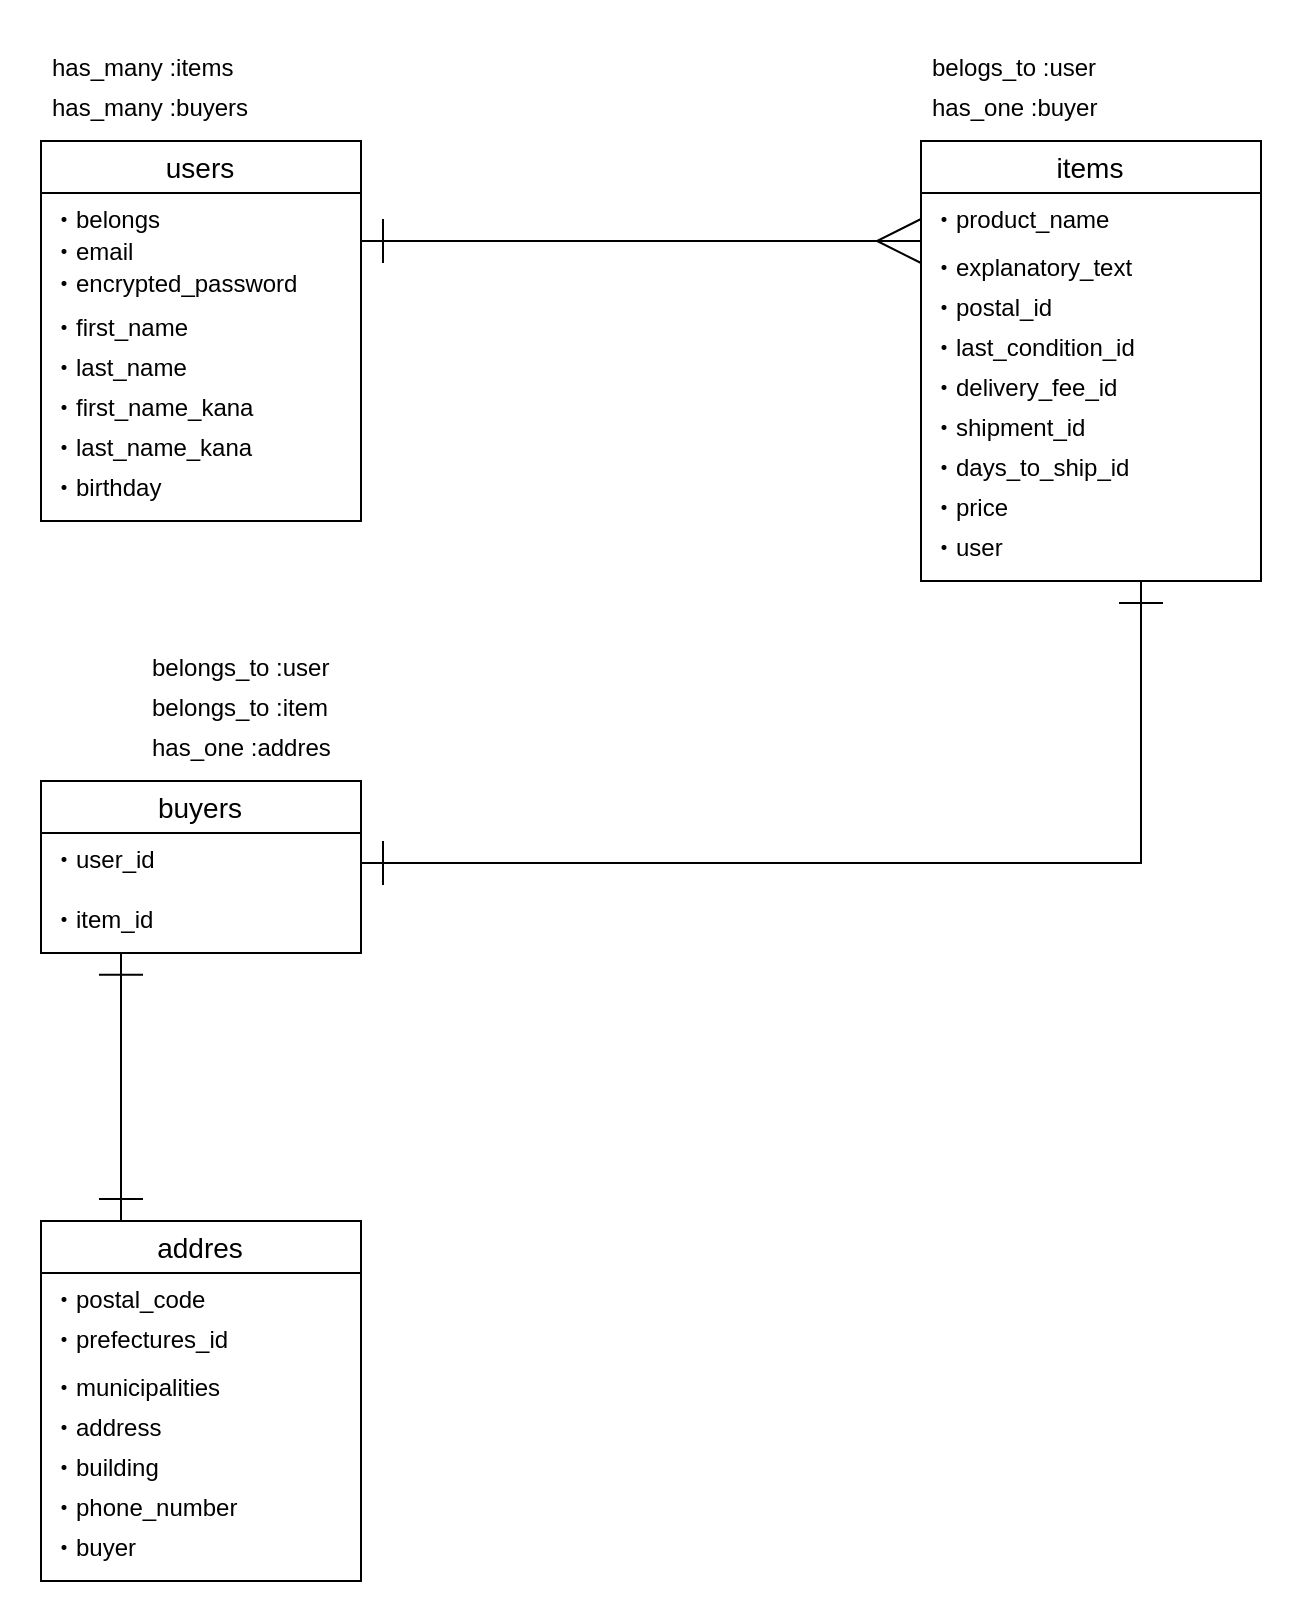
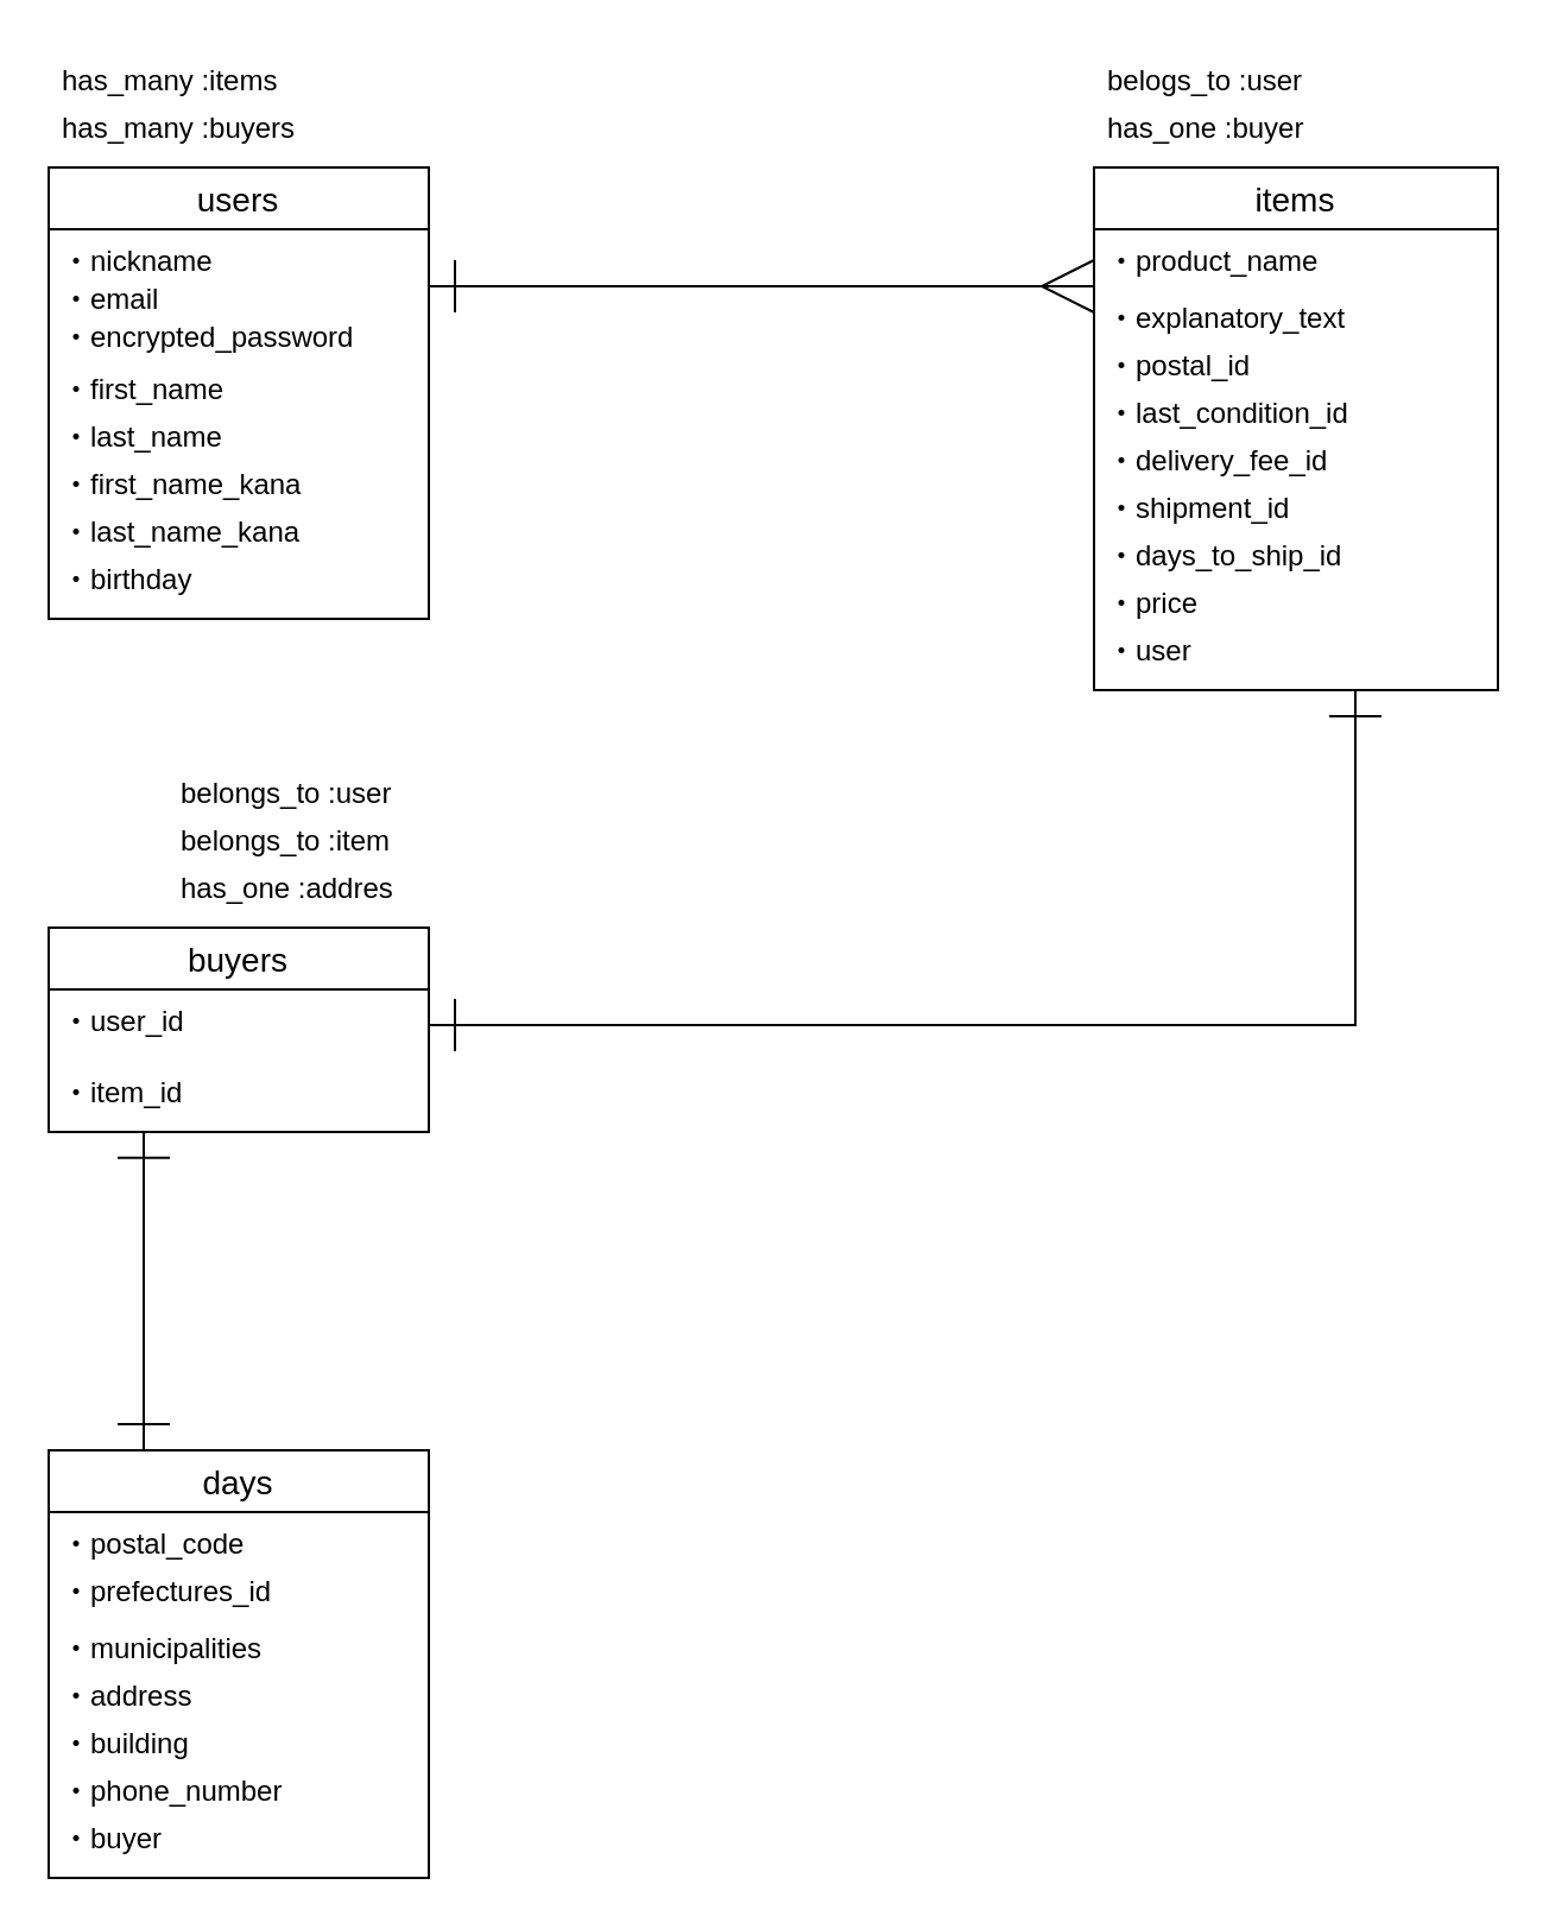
  <mxCell id="0" />
  <mxCell id="1" parent="0" />
  <mxCell id="2" value="users" style="swimlane;fontStyle=0;childLayout=stackLayout;horizontal=1;startSize=26;horizontalStack=0;resizeParent=1;resizeParentMax=0;resizeLast=0;collapsible=1;marginBottom=0;align=center;fontSize=14;" parent="1" vertex="1"><mxGeometry x="20" y="70" width="160" height="190" as="geometry" /></mxCell>
- <mxCell id="3" value="・belongs" style="text;strokeColor=none;fillColor=none;spacingLeft=4;spacingRight=4;overflow=hidden;rotatable=0;points=[[0,0.5],[1,0.5]];portConstraint=eastwest;fontSize=12;" parent="2" vertex="1"><mxGeometry y="26" width="160" height="16" as="geometry" /></mxCell>
+ <mxCell id="3" value="・nickname" style="text;strokeColor=none;fillColor=none;spacingLeft=4;spacingRight=4;overflow=hidden;rotatable=0;points=[[0,0.5],[1,0.5]];portConstraint=eastwest;fontSize=12;" parent="2" vertex="1"><mxGeometry y="26" width="160" height="16" as="geometry" /></mxCell>
  <mxCell id="4" value="・email" style="text;strokeColor=none;fillColor=none;spacingLeft=4;spacingRight=4;overflow=hidden;rotatable=0;points=[[0,0.5],[1,0.5]];portConstraint=eastwest;fontSize=12;" parent="2" vertex="1"><mxGeometry y="42" width="160" height="16" as="geometry" /></mxCell>
  <mxCell id="5" value="・encrypted_password" style="text;strokeColor=none;fillColor=none;spacingLeft=4;spacingRight=4;overflow=hidden;rotatable=0;points=[[0,0.5],[1,0.5]];portConstraint=eastwest;fontSize=12;" parent="2" vertex="1"><mxGeometry y="58" width="160" height="22" as="geometry" /></mxCell>
  <mxCell id="6" value="・first_name" style="text;strokeColor=none;fillColor=none;spacingLeft=4;spacingRight=4;overflow=hidden;rotatable=0;points=[[0,0.5],[1,0.5]];portConstraint=eastwest;fontSize=12;" parent="2" vertex="1"><mxGeometry y="80" width="160" height="20" as="geometry" /></mxCell>
  <mxCell id="7" value="・last_name" style="text;strokeColor=none;fillColor=none;spacingLeft=4;spacingRight=4;overflow=hidden;rotatable=0;points=[[0,0.5],[1,0.5]];portConstraint=eastwest;fontSize=12;" vertex="1" parent="2"><mxGeometry y="100" width="160" height="20" as="geometry" /></mxCell>
  <mxCell id="8" value="・first_name_kana" style="text;strokeColor=none;fillColor=none;spacingLeft=4;spacingRight=4;overflow=hidden;rotatable=0;points=[[0,0.5],[1,0.5]];portConstraint=eastwest;fontSize=12;" vertex="1" parent="2"><mxGeometry y="120" width="160" height="20" as="geometry" /></mxCell>
  <mxCell id="9" value="・last_name_kana" style="text;strokeColor=none;fillColor=none;spacingLeft=4;spacingRight=4;overflow=hidden;rotatable=0;points=[[0,0.5],[1,0.5]];portConstraint=eastwest;fontSize=12;" vertex="1" parent="2"><mxGeometry y="140" width="160" height="20" as="geometry" /></mxCell>
  <mxCell id="10" value="・birthday" style="text;strokeColor=none;fillColor=none;spacingLeft=4;spacingRight=4;overflow=hidden;rotatable=0;points=[[0,0.5],[1,0.5]];portConstraint=eastwest;fontSize=12;" vertex="1" parent="2"><mxGeometry y="160" width="160" height="30" as="geometry" /></mxCell>
  <mxCell id="11" value="items" style="swimlane;fontStyle=0;childLayout=stackLayout;horizontal=1;startSize=26;horizontalStack=0;resizeParent=1;resizeParentMax=0;resizeLast=0;collapsible=1;marginBottom=0;align=center;fontSize=14;" parent="1" vertex="1"><mxGeometry x="460" y="70" width="170" height="220" as="geometry" /></mxCell>
  <mxCell id="12" value="・product_name" style="text;strokeColor=none;fillColor=none;spacingLeft=4;spacingRight=4;overflow=hidden;rotatable=0;points=[[0,0.5],[1,0.5]];portConstraint=eastwest;fontSize=12;" parent="11" vertex="1"><mxGeometry y="26" width="170" height="24" as="geometry" /></mxCell>
  <mxCell id="13" value="・explanatory_text" style="text;strokeColor=none;fillColor=none;spacingLeft=4;spacingRight=4;overflow=hidden;rotatable=0;points=[[0,0.5],[1,0.5]];portConstraint=eastwest;fontSize=12;" parent="11" vertex="1"><mxGeometry y="50" width="170" height="20" as="geometry" /></mxCell>
  <mxCell id="14" value="・postal_id" style="text;strokeColor=none;fillColor=none;spacingLeft=4;spacingRight=4;overflow=hidden;rotatable=0;points=[[0,0.5],[1,0.5]];portConstraint=eastwest;fontSize=12;" parent="11" vertex="1"><mxGeometry y="70" width="170" height="20" as="geometry" /></mxCell>
  <mxCell id="15" value="・last_condition_id" style="text;strokeColor=none;fillColor=none;spacingLeft=4;spacingRight=4;overflow=hidden;rotatable=0;points=[[0,0.5],[1,0.5]];portConstraint=eastwest;fontSize=12;" parent="11" vertex="1"><mxGeometry y="90" width="170" height="20" as="geometry" /></mxCell>
  <mxCell id="16" value="・delivery_fee_id" style="text;strokeColor=none;fillColor=none;spacingLeft=4;spacingRight=4;overflow=hidden;rotatable=0;points=[[0,0.5],[1,0.5]];portConstraint=eastwest;fontSize=12;" parent="11" vertex="1"><mxGeometry y="110" width="170" height="20" as="geometry" /></mxCell>
  <mxCell id="17" value="・shipment_id" style="text;strokeColor=none;fillColor=none;spacingLeft=4;spacingRight=4;overflow=hidden;rotatable=0;points=[[0,0.5],[1,0.5]];portConstraint=eastwest;fontSize=12;" vertex="1" parent="11"><mxGeometry y="130" width="170" height="20" as="geometry" /></mxCell>
  <mxCell id="18" value="・days_to_ship_id" style="text;strokeColor=none;fillColor=none;spacingLeft=4;spacingRight=4;overflow=hidden;rotatable=0;points=[[0,0.5],[1,0.5]];portConstraint=eastwest;fontSize=12;" vertex="1" parent="11"><mxGeometry y="150" width="170" height="20" as="geometry" /></mxCell>
  <mxCell id="19" value="・price" style="text;strokeColor=none;fillColor=none;spacingLeft=4;spacingRight=4;overflow=hidden;rotatable=0;points=[[0,0.5],[1,0.5]];portConstraint=eastwest;fontSize=12;" vertex="1" parent="11"><mxGeometry y="170" width="170" height="20" as="geometry" /></mxCell>
  <mxCell id="20" value="・user&#10;" style="text;strokeColor=none;fillColor=none;spacingLeft=4;spacingRight=4;overflow=hidden;rotatable=0;points=[[0,0.5],[1,0.5]];portConstraint=eastwest;fontSize=12;" vertex="1" parent="11"><mxGeometry y="190" width="170" height="30" as="geometry" /></mxCell>
  <mxCell id="21" style="edgeStyle=orthogonalEdgeStyle;rounded=0;orthogonalLoop=1;jettySize=auto;html=1;startArrow=ERone;startFill=0;endArrow=ERmany;endFill=0;endSize=20;startSize=20;" parent="1" source="4" edge="1"><mxGeometry relative="1" as="geometry"><mxPoint x="200" y="141" as="sourcePoint" /><Array as="points"><mxPoint x="460" y="120" /></Array><mxPoint x="460" y="120" as="targetPoint" /></mxGeometry></mxCell>
  <mxCell id="22" value="buyers" style="swimlane;fontStyle=0;childLayout=stackLayout;horizontal=1;startSize=26;horizontalStack=0;resizeParent=1;resizeParentMax=0;resizeLast=0;collapsible=1;marginBottom=0;align=center;fontSize=14;" parent="1" vertex="1"><mxGeometry x="20" y="390" width="160" height="86" as="geometry" /></mxCell>
  <mxCell id="23" value="・user_id" style="text;strokeColor=none;fillColor=none;spacingLeft=4;spacingRight=4;overflow=hidden;rotatable=0;points=[[0,0.5],[1,0.5]];portConstraint=eastwest;fontSize=12;" parent="22" vertex="1"><mxGeometry y="26" width="160" height="30" as="geometry" /></mxCell>
  <mxCell id="24" value="・item_id" style="text;strokeColor=none;fillColor=none;spacingLeft=4;spacingRight=4;overflow=hidden;rotatable=0;points=[[0,0.5],[1,0.5]];portConstraint=eastwest;fontSize=12;" parent="22" vertex="1"><mxGeometry y="56" width="160" height="30" as="geometry" /></mxCell>
- <mxCell id="25" value="addres" style="swimlane;fontStyle=0;childLayout=stackLayout;horizontal=1;startSize=26;horizontalStack=0;resizeParent=1;resizeParentMax=0;resizeLast=0;collapsible=1;marginBottom=0;align=center;fontSize=14;" parent="1" vertex="1"><mxGeometry x="20" y="610" width="160" height="180" as="geometry" /></mxCell>
+ <mxCell id="25" value="days" style="swimlane;fontStyle=0;childLayout=stackLayout;horizontal=1;startSize=26;horizontalStack=0;resizeParent=1;resizeParentMax=0;resizeLast=0;collapsible=1;marginBottom=0;align=center;fontSize=14;" parent="1" vertex="1"><mxGeometry x="20" y="610" width="160" height="180" as="geometry" /></mxCell>
  <mxCell id="26" value="・postal_code" style="text;strokeColor=none;fillColor=none;spacingLeft=4;spacingRight=4;overflow=hidden;rotatable=0;points=[[0,0.5],[1,0.5]];portConstraint=eastwest;fontSize=12;" parent="25" vertex="1"><mxGeometry y="26" width="160" height="20" as="geometry" /></mxCell>
  <mxCell id="27" value="・prefectures_id" style="text;strokeColor=none;fillColor=none;spacingLeft=4;spacingRight=4;overflow=hidden;rotatable=0;points=[[0,0.5],[1,0.5]];portConstraint=eastwest;fontSize=12;" parent="25" vertex="1"><mxGeometry y="46" width="160" height="24" as="geometry" /></mxCell>
  <mxCell id="28" value="・municipalities" style="text;strokeColor=none;fillColor=none;spacingLeft=4;spacingRight=4;overflow=hidden;rotatable=0;points=[[0,0.5],[1,0.5]];portConstraint=eastwest;fontSize=12;" vertex="1" parent="25"><mxGeometry y="70" width="160" height="20" as="geometry" /></mxCell>
  <mxCell id="29" value="・address" style="text;strokeColor=none;fillColor=none;spacingLeft=4;spacingRight=4;overflow=hidden;rotatable=0;points=[[0,0.5],[1,0.5]];portConstraint=eastwest;fontSize=12;" vertex="1" parent="25"><mxGeometry y="90" width="160" height="20" as="geometry" /></mxCell>
  <mxCell id="30" value="・building" style="text;strokeColor=none;fillColor=none;spacingLeft=4;spacingRight=4;overflow=hidden;rotatable=0;points=[[0,0.5],[1,0.5]];portConstraint=eastwest;fontSize=12;" vertex="1" parent="25"><mxGeometry y="110" width="160" height="20" as="geometry" /></mxCell>
  <mxCell id="31" value="・phone_number" style="text;strokeColor=none;fillColor=none;spacingLeft=4;spacingRight=4;overflow=hidden;rotatable=0;points=[[0,0.5],[1,0.5]];portConstraint=eastwest;fontSize=12;" vertex="1" parent="25"><mxGeometry y="130" width="160" height="20" as="geometry" /></mxCell>
  <mxCell id="32" value="・buyer" style="text;strokeColor=none;fillColor=none;spacingLeft=4;spacingRight=4;overflow=hidden;rotatable=0;points=[[0,0.5],[1,0.5]];portConstraint=eastwest;fontSize=12;" vertex="1" parent="25"><mxGeometry y="150" width="160" height="30" as="geometry" /></mxCell>
  <mxCell id="33" style="edgeStyle=orthogonalEdgeStyle;rounded=0;orthogonalLoop=1;jettySize=auto;html=1;startArrow=ERone;startFill=0;startSize=20;endArrow=ERone;endFill=0;endSize=20;entryX=1;entryY=0.5;entryDx=0;entryDy=0;" parent="1" target="23" edge="1"><mxGeometry relative="1" as="geometry"><mxPoint x="410" y="501.379" as="targetPoint" /><mxPoint x="570" y="290" as="sourcePoint" /><Array as="points"><mxPoint x="570" y="431" /></Array></mxGeometry></mxCell>
  <mxCell id="34" value="has_many :buyers" style="text;strokeColor=none;fillColor=none;spacingLeft=4;spacingRight=4;overflow=hidden;rotatable=0;points=[[0,0.5],[1,0.5]];portConstraint=eastwest;fontSize=12;" parent="1" vertex="1"><mxGeometry x="20" y="40" width="160" height="30" as="geometry" /></mxCell>
  <mxCell id="35" value="has_many :items" style="text;strokeColor=none;fillColor=none;spacingLeft=4;spacingRight=4;overflow=hidden;rotatable=0;points=[[0,0.5],[1,0.5]];portConstraint=eastwest;fontSize=12;" parent="1" vertex="1"><mxGeometry x="20" y="20" width="160" height="30" as="geometry" /></mxCell>
  <mxCell id="36" value="has_one :buyer" style="text;strokeColor=none;fillColor=none;spacingLeft=4;spacingRight=4;overflow=hidden;rotatable=0;points=[[0,0.5],[1,0.5]];portConstraint=eastwest;fontSize=12;" parent="1" vertex="1"><mxGeometry x="460" y="40" width="160" height="30" as="geometry" /></mxCell>
  <mxCell id="37" value="belogs_to :user" style="text;strokeColor=none;fillColor=none;spacingLeft=4;spacingRight=4;overflow=hidden;rotatable=0;points=[[0,0.5],[1,0.5]];portConstraint=eastwest;fontSize=12;" parent="1" vertex="1"><mxGeometry x="460" y="20" width="160" height="30" as="geometry" /></mxCell>
  <mxCell id="38" value="belongs_to :item" style="text;strokeColor=none;fillColor=none;spacingLeft=4;spacingRight=4;overflow=hidden;rotatable=0;points=[[0,0.5],[1,0.5]];portConstraint=eastwest;fontSize=12;" parent="1" vertex="1"><mxGeometry x="70" y="340" width="160" height="30" as="geometry" /></mxCell>
  <mxCell id="39" value="has_one :addres" style="text;strokeColor=none;fillColor=none;spacingLeft=4;spacingRight=4;overflow=hidden;rotatable=0;points=[[0,0.5],[1,0.5]];portConstraint=eastwest;fontSize=12;" parent="1" vertex="1"><mxGeometry x="70" y="360" width="160" height="30" as="geometry" /></mxCell>
  <mxCell id="40" style="edgeStyle=orthogonalEdgeStyle;rounded=0;orthogonalLoop=1;jettySize=auto;html=1;startArrow=ERone;startFill=0;startSize=20;endArrow=ERone;endFill=0;endSize=20;exitX=0.25;exitY=0.995;exitDx=0;exitDy=0;exitPerimeter=0;" parent="1" source="24" edge="1"><mxGeometry relative="1" as="geometry"><mxPoint x="60" y="480" as="sourcePoint" /><mxPoint x="60" y="610" as="targetPoint" /><Array as="points" /></mxGeometry></mxCell>
  <mxCell id="41" value="belongs_to :user" style="text;strokeColor=none;fillColor=none;spacingLeft=4;spacingRight=4;overflow=hidden;rotatable=0;points=[[0,0.5],[1,0.5]];portConstraint=eastwest;fontSize=12;" parent="1" vertex="1"><mxGeometry x="70" y="320" width="160" height="30" as="geometry" /></mxCell>
